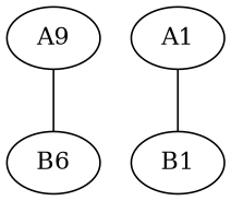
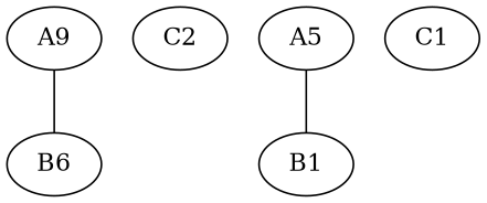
  graph {
    n1 [label=A9]
    n2 [label=B6]
-   A1
+   C2
+   A1 [label=A5]
    B1
+   C1
    subgraph sub_1 {
      n1
      n2
+     C2
    }
    subgraph sub_2 {
      A1
      B1
+     C1
    }
    n1 -- n2
    A1 -- B1
  }
